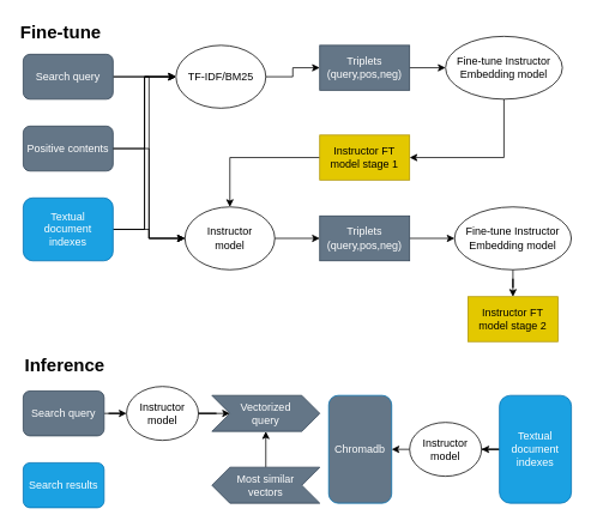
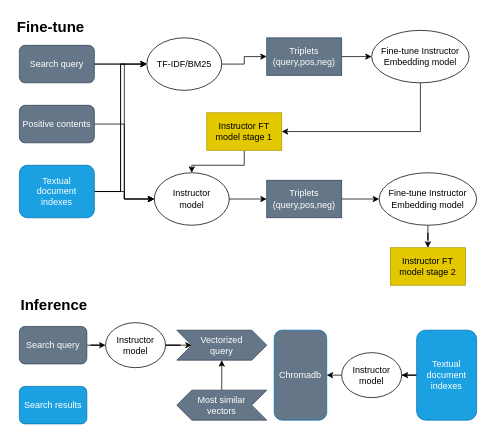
  <mxCell id="0" />
  <mxCell id="1" parent="0" />
  <mxCell id="2" style="edgeStyle=orthogonalEdgeStyle;rounded=0;orthogonalLoop=1;jettySize=auto;html=1;" parent="1" source="3" target="4" edge="1"><mxGeometry relative="1" as="geometry" /></mxCell>
  <mxCell id="3" value="Instructor&lt;br&gt;model" style="ellipse;whiteSpace=wrap;html=1;" parent="1" vertex="1"><mxGeometry x="140" y="430" width="80" height="60" as="geometry" /></mxCell>
  <mxCell id="4" value="Vectorized&lt;br&gt;query" style="shape=step;perimeter=stepPerimeter;whiteSpace=wrap;html=1;fixedSize=1;rounded=0;fillColor=#647687;fontColor=#ffffff;strokeColor=#314354;" parent="1" vertex="1"><mxGeometry x="235" y="440" width="120" height="40" as="geometry" /></mxCell>
  <mxCell id="5" value="Chromadb" style="rounded=1;whiteSpace=wrap;html=1;fillColor=#647687;fontColor=#ffffff;strokeColor=#006EAF;" parent="1" vertex="1"><mxGeometry x="365" y="440" width="70" height="120" as="geometry" /></mxCell>
  <mxCell id="6" style="edgeStyle=orthogonalEdgeStyle;rounded=0;orthogonalLoop=1;jettySize=auto;html=1;entryX=1;entryY=0.5;entryDx=0;entryDy=0;" parent="1" source="7" target="11" edge="1"><mxGeometry relative="1" as="geometry"><mxPoint x="565" y="520" as="targetPoint" /></mxGeometry></mxCell>
  <mxCell id="7" value="Textual&lt;br&gt;document&lt;br&gt;indexes" style="rounded=1;whiteSpace=wrap;html=1;fillColor=#1ba1e2;fontColor=#ffffff;strokeColor=#006EAF;" parent="1" vertex="1"><mxGeometry x="555" y="440" width="80" height="120" as="geometry" /></mxCell>
  <mxCell id="8" style="edgeStyle=orthogonalEdgeStyle;rounded=0;orthogonalLoop=1;jettySize=auto;html=1;entryX=1;entryY=0.5;entryDx=0;entryDy=0;exitX=0;exitY=0.5;exitDx=0;exitDy=0;" parent="1" source="11" target="5" edge="1"><mxGeometry relative="1" as="geometry"><mxPoint x="455" y="520.034" as="sourcePoint" /></mxGeometry></mxCell>
  <mxCell id="9" style="edgeStyle=orthogonalEdgeStyle;rounded=0;orthogonalLoop=1;jettySize=auto;html=1;" parent="1" source="10" target="4" edge="1"><mxGeometry relative="1" as="geometry"><mxPoint x="115" y="540" as="targetPoint" /></mxGeometry></mxCell>
  <mxCell id="10" value="Most similar &lt;br&gt;vectors" style="shape=step;perimeter=stepPerimeter;whiteSpace=wrap;html=1;fixedSize=1;rounded=0;size=20;rotation=0;direction=west;flipH=0;flipV=1;fillColor=#647687;fontColor=#ffffff;strokeColor=#314354;" parent="1" vertex="1"><mxGeometry x="235" y="520" width="120" height="40" as="geometry" /></mxCell>
  <mxCell id="11" value="Instructor&lt;br&gt;model" style="ellipse;whiteSpace=wrap;html=1;" parent="1" vertex="1"><mxGeometry x="455" y="470" width="80" height="60" as="geometry" /></mxCell>
  <mxCell id="12" style="edgeStyle=orthogonalEdgeStyle;rounded=0;orthogonalLoop=1;jettySize=auto;html=1;entryX=0;entryY=0.5;entryDx=0;entryDy=0;exitX=1;exitY=0.5;exitDx=0;exitDy=0;" parent="1" source="20" target="15" edge="1"><mxGeometry relative="1" as="geometry"><mxPoint x="125" y="10" as="sourcePoint" /></mxGeometry></mxCell>
  <mxCell id="13" style="edgeStyle=orthogonalEdgeStyle;rounded=0;orthogonalLoop=1;jettySize=auto;html=1;entryX=0;entryY=0.5;entryDx=0;entryDy=0;" parent="1" source="26" target="15" edge="1"><mxGeometry relative="1" as="geometry" /></mxCell>
  <mxCell id="14" style="edgeStyle=orthogonalEdgeStyle;rounded=0;orthogonalLoop=1;jettySize=auto;html=1;entryX=0;entryY=0.5;entryDx=0;entryDy=0;" edge="1" parent="1" source="15" target="28"><mxGeometry relative="1" as="geometry" /></mxCell>
  <mxCell id="15" value="TF-IDF/BM25" style="ellipse;whiteSpace=wrap;html=1;" parent="1" vertex="1"><mxGeometry x="195" y="50" width="100" height="70" as="geometry" /></mxCell>
  <mxCell id="16" value="" style="edgeStyle=orthogonalEdgeStyle;rounded=0;orthogonalLoop=1;jettySize=auto;html=1;" edge="1" parent="1" source="17" target="3"><mxGeometry relative="1" as="geometry" /></mxCell>
  <mxCell id="17" value="Search query" style="rounded=1;whiteSpace=wrap;html=1;fillColor=#647687;fontColor=#ffffff;strokeColor=#314354;" vertex="1" parent="1"><mxGeometry x="25" y="435" width="90" height="50" as="geometry" /></mxCell>
  <mxCell id="18" value="Search results" style="rounded=1;whiteSpace=wrap;html=1;fillColor=#1ba1e2;fontColor=#ffffff;strokeColor=#006EAF;" vertex="1" parent="1"><mxGeometry x="25" y="515" width="90" height="50" as="geometry" /></mxCell>
  <mxCell id="19" style="edgeStyle=orthogonalEdgeStyle;rounded=0;orthogonalLoop=1;jettySize=auto;html=1;entryX=0;entryY=0.5;entryDx=0;entryDy=0;" edge="1" parent="1" source="20" target="32"><mxGeometry relative="1" as="geometry" /></mxCell>
  <mxCell id="20" value="Search query" style="rounded=1;whiteSpace=wrap;html=1;fillColor=#647687;fontColor=#ffffff;strokeColor=#314354;" vertex="1" parent="1"><mxGeometry x="25" y="60" width="100" height="50" as="geometry" /></mxCell>
  <mxCell id="21" style="edgeStyle=orthogonalEdgeStyle;rounded=0;orthogonalLoop=1;jettySize=auto;html=1;entryX=0;entryY=0.5;entryDx=0;entryDy=0;" edge="1" parent="1" source="26" target="15"><mxGeometry relative="1" as="geometry" /></mxCell>
  <mxCell id="22" style="edgeStyle=orthogonalEdgeStyle;rounded=0;orthogonalLoop=1;jettySize=auto;html=1;entryX=0;entryY=0.5;entryDx=0;entryDy=0;" edge="1" parent="1" source="23" target="32"><mxGeometry relative="1" as="geometry" /></mxCell>
  <mxCell id="23" value="Positive contents" style="rounded=1;whiteSpace=wrap;html=1;fillColor=#647687;fontColor=#ffffff;strokeColor=#314354;" vertex="1" parent="1"><mxGeometry x="25" y="140" width="100" height="50" as="geometry" /></mxCell>
- <mxCell id="24" value="" style="edgeStyle=orthogonalEdgeStyle;rounded=0;orthogonalLoop=1;jettySize=auto;html=1;entryX=0;entryY=0.5;entryDx=0;entryDy=0;" edge="1" parent="1" source="23" target="15"><mxGeometry relative="1" as="geometry"><mxPoint x="125" y="75" as="sourcePoint" /><mxPoint x="205" y="75" as="targetPoint" /></mxGeometry></mxCell>
  <mxCell id="25" style="edgeStyle=orthogonalEdgeStyle;rounded=0;orthogonalLoop=1;jettySize=auto;html=1;entryX=0;entryY=0.5;entryDx=0;entryDy=0;" edge="1" parent="1" source="26" target="32"><mxGeometry relative="1" as="geometry" /></mxCell>
  <mxCell id="26" value="Textual&lt;br&gt;document&lt;br&gt;indexes" style="rounded=1;whiteSpace=wrap;html=1;fillColor=#1ba1e2;fontColor=#ffffff;strokeColor=#006EAF;" parent="1" vertex="1"><mxGeometry x="25" y="220" width="100" height="70" as="geometry" /></mxCell>
  <mxCell id="27" style="edgeStyle=orthogonalEdgeStyle;rounded=0;orthogonalLoop=1;jettySize=auto;html=1;entryX=0;entryY=0.5;entryDx=0;entryDy=0;" edge="1" parent="1" source="28" target="30"><mxGeometry relative="1" as="geometry" /></mxCell>
  <mxCell id="28" value="Triplets&lt;br&gt;(query,pos,neg)" style="rounded=0;whiteSpace=wrap;html=1;fillColor=#647687;fontColor=#ffffff;strokeColor=#314354;" vertex="1" parent="1"><mxGeometry x="355" y="50" width="100" height="50" as="geometry" /></mxCell>
  <mxCell id="29" style="edgeStyle=orthogonalEdgeStyle;rounded=0;orthogonalLoop=1;jettySize=auto;html=1;entryX=1;entryY=0.5;entryDx=0;entryDy=0;" edge="1" parent="1" source="30" target="40"><mxGeometry relative="1" as="geometry"><mxPoint x="560" y="190" as="targetPoint" /><Array as="points"><mxPoint x="560" y="175" /></Array></mxGeometry></mxCell>
  <mxCell id="30" value="Fine-tune Instructor Embedding model" style="ellipse;whiteSpace=wrap;html=1;" vertex="1" parent="1"><mxGeometry x="495" y="40" width="130" height="70" as="geometry" /></mxCell>
  <mxCell id="31" style="edgeStyle=orthogonalEdgeStyle;rounded=0;orthogonalLoop=1;jettySize=auto;html=1;entryX=0;entryY=0.5;entryDx=0;entryDy=0;" edge="1" parent="1" source="32" target="34"><mxGeometry relative="1" as="geometry" /></mxCell>
  <mxCell id="32" value="Instructor&lt;br&gt;model" style="ellipse;whiteSpace=wrap;html=1;" vertex="1" parent="1"><mxGeometry x="205" y="230" width="100" height="70" as="geometry" /></mxCell>
  <mxCell id="33" style="edgeStyle=orthogonalEdgeStyle;rounded=0;orthogonalLoop=1;jettySize=auto;html=1;entryX=0;entryY=0.5;entryDx=0;entryDy=0;" edge="1" parent="1" source="34" target="36"><mxGeometry relative="1" as="geometry"><mxPoint x="505" y="265" as="targetPoint" /></mxGeometry></mxCell>
  <mxCell id="34" value="Triplets&lt;br&gt;(query,pos,neg)" style="rounded=0;whiteSpace=wrap;html=1;fillColor=#647687;fontColor=#ffffff;strokeColor=#314354;" vertex="1" parent="1"><mxGeometry x="355" y="240" width="100" height="50" as="geometry" /></mxCell>
  <mxCell id="35" style="edgeStyle=orthogonalEdgeStyle;rounded=0;orthogonalLoop=1;jettySize=auto;html=1;entryX=0.5;entryY=0;entryDx=0;entryDy=0;" edge="1" parent="1" source="36" target="41"><mxGeometry relative="1" as="geometry"><mxPoint x="570" y="330" as="targetPoint" /></mxGeometry></mxCell>
  <mxCell id="36" value="Fine-tune Instructor Embedding model" style="ellipse;whiteSpace=wrap;html=1;" vertex="1" parent="1"><mxGeometry x="505" y="230" width="130" height="70" as="geometry" /></mxCell>
  <mxCell id="37" value="Inference" style="text;html=1;strokeColor=none;fillColor=none;align=left;verticalAlign=middle;whiteSpace=wrap;rounded=0;fontStyle=1;fontSize=20;" vertex="1" parent="1"><mxGeometry x="25" y="390" width="90" height="30" as="geometry" /></mxCell>
  <mxCell id="38" value="Fine-tune" style="text;html=1;strokeColor=none;fillColor=none;align=left;verticalAlign=middle;whiteSpace=wrap;rounded=0;fontStyle=1;fontSize=20;" vertex="1" parent="1"><mxGeometry x="20" y="20" width="100" height="30" as="geometry" /></mxCell>
  <mxCell id="39" style="edgeStyle=orthogonalEdgeStyle;rounded=0;orthogonalLoop=1;jettySize=auto;html=1;entryX=0.5;entryY=0;entryDx=0;entryDy=0;" edge="1" parent="1" source="40" target="32"><mxGeometry relative="1" as="geometry" /></mxCell>
- <mxCell id="40" value="Instructor FT model stage 1" style="rounded=0;whiteSpace=wrap;html=1;fillColor=#e3c800;fontColor=#000000;strokeColor=#B09500;" vertex="1" parent="1"><mxGeometry x="355" y="150" width="100" height="50" as="geometry" /></mxCell>
+ <mxCell id="40" value="Instructor FT model stage 1" style="rounded=0;whiteSpace=wrap;html=1;fillColor=#e3c800;fontColor=#000000;strokeColor=#B09500;" vertex="1" parent="1"><mxGeometry x="275" y="150" width="100" height="50" as="geometry" /></mxCell>
  <mxCell id="41" value="Instructor FT model stage 2" style="rounded=0;whiteSpace=wrap;html=1;fillColor=#e3c800;fontColor=#000000;strokeColor=#B09500;" vertex="1" parent="1"><mxGeometry x="520" y="330" width="100" height="50" as="geometry" /></mxCell>
